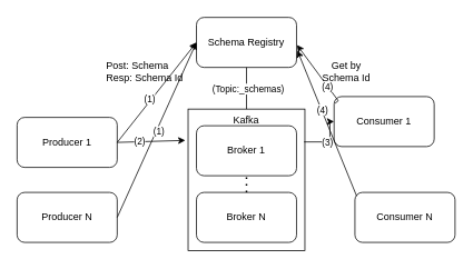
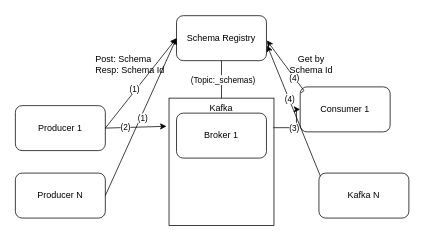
  <mxCell id="0" />
  <mxCell id="1" parent="0" />
  <mxCell id="2" style="edgeStyle=orthogonalEdgeStyle;rounded=0;orthogonalLoop=1;jettySize=auto;html=1;entryX=0;entryY=0.5;entryDx=0;entryDy=0;exitX=0.993;exitY=0.232;exitDx=0;exitDy=0;exitPerimeter=0;" edge="1" parent="1" source="4" target="18"><mxGeometry relative="1" as="geometry"><mxPoint x="395" y="190" as="sourcePoint" /><Array as="points"><mxPoint x="395" y="169" /></Array></mxGeometry></mxCell>
  <mxCell id="3" value="(3)" style="edgeLabel;html=1;align=center;verticalAlign=middle;resizable=0;points=[];" connectable="0" vertex="1" parent="2"><mxGeometry x="-0.119" relative="1" as="geometry"><mxPoint as="offset" /></mxGeometry></mxCell>
  <mxCell id="4" value="Kafka" style="rounded=0;whiteSpace=wrap;html=1;fillColor=none;horizontal=1;align=center;verticalAlign=top;" vertex="1" parent="1"><mxGeometry x="225" y="130" width="140" height="170" as="geometry" /></mxCell>
  <mxCell id="5" value="Broker 1" style="rounded=1;whiteSpace=wrap;html=1;" vertex="1" parent="1"><mxGeometry x="235" y="150" width="120" height="60" as="geometry" /></mxCell>
- <mxCell id="6" value="Broker N" style="rounded=1;whiteSpace=wrap;html=1;" vertex="1" parent="1"><mxGeometry x="235" y="230" width="120" height="60" as="geometry" /></mxCell>
- <mxCell id="7" value="" style="endArrow=none;dashed=1;html=1;dashPattern=1 3;strokeWidth=2;rounded=0;entryX=0.5;entryY=1;entryDx=0;entryDy=0;exitX=0.5;exitY=0;exitDx=0;exitDy=0;" edge="1" parent="1" source="6" target="5"><mxGeometry width="50" height="50" relative="1" as="geometry"><mxPoint x="285" y="380" as="sourcePoint" /><mxPoint x="335" y="330" as="targetPoint" /></mxGeometry></mxCell>
  <mxCell id="8" value="Schema Registry" style="rounded=1;whiteSpace=wrap;html=1;" vertex="1" parent="1"><mxGeometry x="235" y="20" width="120" height="60" as="geometry" /></mxCell>
  <mxCell id="9" value="Producer 1" style="rounded=1;whiteSpace=wrap;html=1;" vertex="1" parent="1"><mxGeometry x="20" y="140" width="120" height="60" as="geometry" /></mxCell>
  <mxCell id="10" value="Producer N" style="rounded=1;whiteSpace=wrap;html=1;" vertex="1" parent="1"><mxGeometry x="20" y="230" width="120" height="60" as="geometry" /></mxCell>
  <mxCell id="11" value="" style="endArrow=classic;html=1;rounded=0;entryX=0;entryY=0.5;entryDx=0;entryDy=0;exitX=1;exitY=0.5;exitDx=0;exitDy=0;" edge="1" parent="1" source="10" target="8"><mxGeometry width="50" height="50" relative="1" as="geometry"><mxPoint x="285" y="380" as="sourcePoint" /><mxPoint x="335" y="330" as="targetPoint" /></mxGeometry></mxCell>
  <mxCell id="12" value="(1)" style="edgeLabel;html=1;align=center;verticalAlign=middle;resizable=0;points=[];" connectable="0" vertex="1" parent="11"><mxGeometry x="-0.004" y="-2" relative="1" as="geometry"><mxPoint as="offset" /></mxGeometry></mxCell>
  <mxCell id="13" value="" style="endArrow=classic;html=1;rounded=0;exitX=1;exitY=0.5;exitDx=0;exitDy=0;entryX=0;entryY=0.5;entryDx=0;entryDy=0;" edge="1" parent="1" source="9" target="8"><mxGeometry width="50" height="50" relative="1" as="geometry"><mxPoint x="285" y="380" as="sourcePoint" /><mxPoint x="175" y="80" as="targetPoint" /></mxGeometry></mxCell>
  <mxCell id="14" value="(1)" style="edgeLabel;html=1;align=center;verticalAlign=middle;resizable=0;points=[];" connectable="0" vertex="1" parent="13"><mxGeometry x="-0.157" y="2" relative="1" as="geometry"><mxPoint as="offset" /></mxGeometry></mxCell>
  <mxCell id="15" value="" style="endArrow=classic;html=1;rounded=0;exitX=1;exitY=0.5;exitDx=0;exitDy=0;entryX=-0.024;entryY=0.221;entryDx=0;entryDy=0;entryPerimeter=0;" edge="1" parent="1" source="9" target="4"><mxGeometry width="50" height="50" relative="1" as="geometry"><mxPoint x="285" y="420" as="sourcePoint" /><mxPoint x="125" y="120" as="targetPoint" /></mxGeometry></mxCell>
  <mxCell id="16" value="(2)" style="edgeLabel;html=1;align=center;verticalAlign=middle;resizable=0;points=[];" connectable="0" vertex="1" parent="15"><mxGeometry x="-0.341" y="1" relative="1" as="geometry"><mxPoint as="offset" /></mxGeometry></mxCell>
  <mxCell id="17" value="Post: Schema&lt;br&gt;Resp: Schema Id" style="text;html=1;strokeColor=none;fillColor=none;align=left;verticalAlign=middle;whiteSpace=wrap;rounded=0;" vertex="1" parent="1"><mxGeometry x="125" y="70" width="100" height="30" as="geometry" /></mxCell>
  <mxCell id="18" value="Consumer 1" style="rounded=1;whiteSpace=wrap;html=1;" vertex="1" parent="1"><mxGeometry x="400" y="115" width="120" height="60" as="geometry" /></mxCell>
- <mxCell id="19" value="Consumer N" style="rounded=1;whiteSpace=wrap;html=1;" vertex="1" parent="1"><mxGeometry x="425" y="230" width="120" height="60" as="geometry" /></mxCell>
+ <mxCell id="19" value="Kafka N" style="rounded=1;whiteSpace=wrap;html=1;" vertex="1" parent="1"><mxGeometry x="425" y="230" width="120" height="60" as="geometry" /></mxCell>
  <mxCell id="20" value="(4)" style="endArrow=classic;html=1;rounded=0;entryX=1.004;entryY=0.55;entryDx=0;entryDy=0;entryPerimeter=0;exitX=0.01;exitY=0.136;exitDx=0;exitDy=0;exitPerimeter=0;" edge="1" parent="1" source="18" target="8"><mxGeometry x="-0.405" width="50" height="50" relative="1" as="geometry"><mxPoint x="325" y="250" as="sourcePoint" /><mxPoint x="375" y="200" as="targetPoint" /><Array as="points"><mxPoint x="405" y="120" /></Array><mxPoint as="offset" /></mxGeometry></mxCell>
  <mxCell id="21" value="Get by Schema Id" style="text;html=1;strokeColor=none;fillColor=none;align=center;verticalAlign=middle;whiteSpace=wrap;rounded=0;" vertex="1" parent="1"><mxGeometry x="385" y="70" width="60" height="30" as="geometry" /></mxCell>
  <mxCell id="22" value="" style="endArrow=classic;html=1;rounded=0;entryX=1.008;entryY=0.662;entryDx=0;entryDy=0;entryPerimeter=0;exitX=0.017;exitY=0.073;exitDx=0;exitDy=0;exitPerimeter=0;" edge="1" parent="1" source="19" target="8"><mxGeometry width="50" height="50" relative="1" as="geometry"><mxPoint x="325" y="250" as="sourcePoint" /><mxPoint x="375" y="200" as="targetPoint" /></mxGeometry></mxCell>
  <mxCell id="23" value="(4)" style="edgeLabel;html=1;align=center;verticalAlign=middle;resizable=0;points=[];" connectable="0" vertex="1" parent="22"><mxGeometry x="-0.296" relative="1" as="geometry"><mxPoint x="-17" y="-43" as="offset" /></mxGeometry></mxCell>
  <mxCell id="24" value="" style="endArrow=none;html=1;rounded=0;entryX=0.5;entryY=0;entryDx=0;entryDy=0;exitX=0.5;exitY=1;exitDx=0;exitDy=0;" edge="1" parent="1" source="8" target="4"><mxGeometry width="50" height="50" relative="1" as="geometry"><mxPoint x="295" y="220" as="sourcePoint" /><mxPoint x="345" y="170" as="targetPoint" /></mxGeometry></mxCell>
  <mxCell id="25" value="(Topic:_schemas)" style="edgeLabel;html=1;align=center;verticalAlign=middle;resizable=0;points=[];" connectable="0" vertex="1" parent="24"><mxGeometry x="0.001" y="1" relative="1" as="geometry"><mxPoint as="offset" /></mxGeometry></mxCell>
